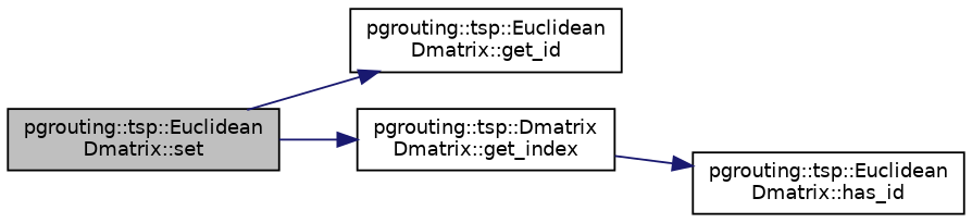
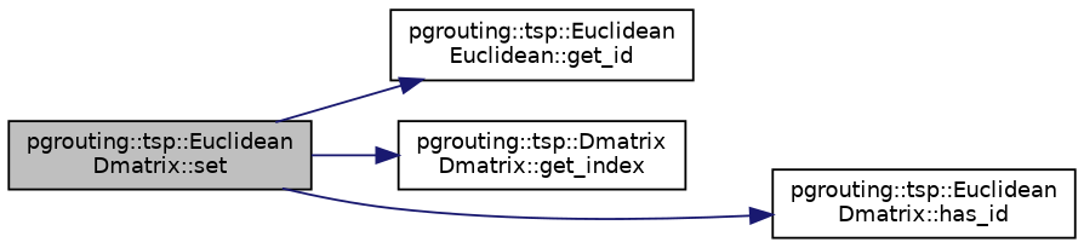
  digraph {
    rankdir=LR
    node [color=black fillcolor=white fontname=Helvetica fontsize=10 shape=record style=filled]
    edge [color=midnightblue fontname=Helvetica fontsize=10 labelfontname=Helvetica labelfontsize=10 style=solid]
    n1 [fillcolor=grey75 fontcolor=black height=0.2 label="pgrouting::tsp::Euclidean\lDmatrix::set" width=0.4]
-   n2 [height=0.2 label="pgrouting::tsp::Euclidean\lDmatrix::get_id" width=0.4]
+   n2 [height=0.2 label="pgrouting::tsp::Euclidean\lEuclidean::get_id" width=0.4]
    n3 [height=0.2 label="pgrouting::tsp::Dmatrix\lDmatrix::get_index" width=0.4]
    n4 [height=0.2 label="pgrouting::tsp::Euclidean\lDmatrix::has_id" width=0.4]
    n1 -> n2
    n1 -> n3
-   n3 -> n4
+   n1 -> n4
  }
